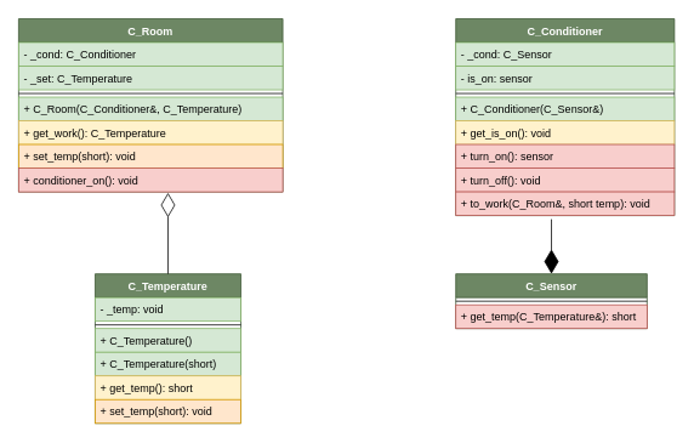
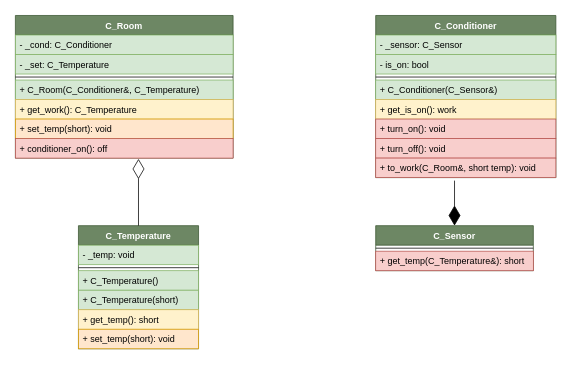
  <mxCell id="0" />
  <mxCell id="1" parent="0" />
  <mxCell id="2" value="C_Temperature" style="swimlane;fontStyle=1;align=center;verticalAlign=top;childLayout=stackLayout;horizontal=1;startSize=26;horizontalStack=0;resizeParent=1;resizeParentMax=0;resizeLast=0;collapsible=1;marginBottom=0;fillColor=#6d8764;strokeColor=#3A5431;fontColor=#ffffff;" vertex="1" parent="1"><mxGeometry x="104" y="300" width="160" height="164" as="geometry" /></mxCell>
  <mxCell id="3" value="- _temp: void" style="text;strokeColor=#82b366;fillColor=#d5e8d4;align=left;verticalAlign=top;spacingLeft=4;spacingRight=4;overflow=hidden;rotatable=0;points=[[0,0.5],[1,0.5]];portConstraint=eastwest;" vertex="1" parent="2"><mxGeometry y="26" width="160" height="26" as="geometry" /></mxCell>
  <mxCell id="4" value="" style="line;strokeWidth=1;fillColor=none;align=left;verticalAlign=middle;spacingTop=-1;spacingLeft=3;spacingRight=3;rotatable=0;labelPosition=right;points=[];portConstraint=eastwest;" vertex="1" parent="2"><mxGeometry y="52" width="160" height="8" as="geometry" /></mxCell>
  <mxCell id="5" value="+ C_Temperature()" style="text;strokeColor=#82b366;fillColor=#d5e8d4;align=left;verticalAlign=top;spacingLeft=4;spacingRight=4;overflow=hidden;rotatable=0;points=[[0,0.5],[1,0.5]];portConstraint=eastwest;" vertex="1" parent="2"><mxGeometry y="60" width="160" height="26" as="geometry" /></mxCell>
  <mxCell id="6" value="+ C_Temperature(short)" style="text;strokeColor=#82b366;fillColor=#d5e8d4;align=left;verticalAlign=top;spacingLeft=4;spacingRight=4;overflow=hidden;rotatable=0;points=[[0,0.5],[1,0.5]];portConstraint=eastwest;" vertex="1" parent="2"><mxGeometry y="86" width="160" height="26" as="geometry" /></mxCell>
  <mxCell id="7" value="+ get_temp(): short" style="text;strokeColor=#d6b656;fillColor=#fff2cc;align=left;verticalAlign=top;spacingLeft=4;spacingRight=4;overflow=hidden;rotatable=0;points=[[0,0.5],[1,0.5]];portConstraint=eastwest;" vertex="1" parent="2"><mxGeometry y="112" width="160" height="26" as="geometry" /></mxCell>
  <mxCell id="8" value="+ set_temp(short): void" style="text;strokeColor=#d79b00;fillColor=#ffe6cc;align=left;verticalAlign=top;spacingLeft=4;spacingRight=4;overflow=hidden;rotatable=0;points=[[0,0.5],[1,0.5]];portConstraint=eastwest;" vertex="1" parent="2"><mxGeometry y="138" width="160" height="26" as="geometry" /></mxCell>
  <mxCell id="9" value="C_Conditioner" style="swimlane;fontStyle=1;align=center;verticalAlign=top;childLayout=stackLayout;horizontal=1;startSize=26;horizontalStack=0;resizeParent=1;resizeParentMax=0;resizeLast=0;collapsible=1;marginBottom=0;fillColor=#6d8764;strokeColor=#3A5431;fontColor=#ffffff;" vertex="1" parent="1"><mxGeometry x="500" y="20" width="240" height="216" as="geometry" /></mxCell>
- <mxCell id="10" value="- _cond: C_Sensor&#10; " style="text;strokeColor=#82b366;fillColor=#d5e8d4;align=left;verticalAlign=top;spacingLeft=4;spacingRight=4;overflow=hidden;rotatable=0;points=[[0,0.5],[1,0.5]];portConstraint=eastwest;" vertex="1" parent="9"><mxGeometry y="26" width="240" height="26" as="geometry" /></mxCell>
- <mxCell id="11" value="- is_on: sensor" style="text;strokeColor=#82b366;fillColor=#d5e8d4;align=left;verticalAlign=top;spacingLeft=4;spacingRight=4;overflow=hidden;rotatable=0;points=[[0,0.5],[1,0.5]];portConstraint=eastwest;" vertex="1" parent="9"><mxGeometry y="52" width="240" height="26" as="geometry" /></mxCell>
+ <mxCell id="10" value="- _sensor: C_Sensor&#10; " style="text;strokeColor=#82b366;fillColor=#d5e8d4;align=left;verticalAlign=top;spacingLeft=4;spacingRight=4;overflow=hidden;rotatable=0;points=[[0,0.5],[1,0.5]];portConstraint=eastwest;" vertex="1" parent="9"><mxGeometry y="26" width="240" height="26" as="geometry" /></mxCell>
+ <mxCell id="11" value="- is_on: bool" style="text;strokeColor=#82b366;fillColor=#d5e8d4;align=left;verticalAlign=top;spacingLeft=4;spacingRight=4;overflow=hidden;rotatable=0;points=[[0,0.5],[1,0.5]];portConstraint=eastwest;" vertex="1" parent="9"><mxGeometry y="52" width="240" height="26" as="geometry" /></mxCell>
  <mxCell id="12" value="" style="line;strokeWidth=1;fillColor=none;align=left;verticalAlign=middle;spacingTop=-1;spacingLeft=3;spacingRight=3;rotatable=0;labelPosition=right;points=[];portConstraint=eastwest;" vertex="1" parent="9"><mxGeometry y="78" width="240" height="8" as="geometry" /></mxCell>
  <mxCell id="13" value="+ C_Conditioner(C_Sensor&amp;)" style="text;strokeColor=#82b366;fillColor=#d5e8d4;align=left;verticalAlign=top;spacingLeft=4;spacingRight=4;overflow=hidden;rotatable=0;points=[[0,0.5],[1,0.5]];portConstraint=eastwest;" vertex="1" parent="9"><mxGeometry y="86" width="240" height="26" as="geometry" /></mxCell>
- <mxCell id="14" value="+ get_is_on(): void" style="text;strokeColor=#d6b656;fillColor=#fff2cc;align=left;verticalAlign=top;spacingLeft=4;spacingRight=4;overflow=hidden;rotatable=0;points=[[0,0.5],[1,0.5]];portConstraint=eastwest;" vertex="1" parent="9"><mxGeometry y="112" width="240" height="26" as="geometry" /></mxCell>
- <mxCell id="15" value="+ turn_on(): sensor" style="text;strokeColor=#b85450;fillColor=#f8cecc;align=left;verticalAlign=top;spacingLeft=4;spacingRight=4;overflow=hidden;rotatable=0;points=[[0,0.5],[1,0.5]];portConstraint=eastwest;" vertex="1" parent="9"><mxGeometry y="138" width="240" height="26" as="geometry" /></mxCell>
+ <mxCell id="14" value="+ get_is_on(): work" style="text;strokeColor=#d6b656;fillColor=#fff2cc;align=left;verticalAlign=top;spacingLeft=4;spacingRight=4;overflow=hidden;rotatable=0;points=[[0,0.5],[1,0.5]];portConstraint=eastwest;" vertex="1" parent="9"><mxGeometry y="112" width="240" height="26" as="geometry" /></mxCell>
+ <mxCell id="15" value="+ turn_on(): void" style="text;strokeColor=#b85450;fillColor=#f8cecc;align=left;verticalAlign=top;spacingLeft=4;spacingRight=4;overflow=hidden;rotatable=0;points=[[0,0.5],[1,0.5]];portConstraint=eastwest;" vertex="1" parent="9"><mxGeometry y="138" width="240" height="26" as="geometry" /></mxCell>
  <mxCell id="16" value="+ turn_off(): void" style="text;strokeColor=#b85450;fillColor=#f8cecc;align=left;verticalAlign=top;spacingLeft=4;spacingRight=4;overflow=hidden;rotatable=0;points=[[0,0.5],[1,0.5]];portConstraint=eastwest;" vertex="1" parent="9"><mxGeometry y="164" width="240" height="26" as="geometry" /></mxCell>
  <mxCell id="17" value="+ to_work(C_Room&amp;, short temp): void" style="text;strokeColor=#b85450;fillColor=#f8cecc;align=left;verticalAlign=top;spacingLeft=4;spacingRight=4;overflow=hidden;rotatable=0;points=[[0,0.5],[1,0.5]];portConstraint=eastwest;" vertex="1" parent="9"><mxGeometry y="190" width="240" height="26" as="geometry" /></mxCell>
  <mxCell id="18" value="C_Sensor" style="swimlane;fontStyle=1;align=center;verticalAlign=top;childLayout=stackLayout;horizontal=1;startSize=26;horizontalStack=0;resizeParent=1;resizeParentMax=0;resizeLast=0;collapsible=1;marginBottom=0;fillColor=#6d8764;strokeColor=#3A5431;fontColor=#ffffff;" vertex="1" parent="1"><mxGeometry x="500" y="300" width="210" height="60" as="geometry" /></mxCell>
  <mxCell id="19" value="" style="line;strokeWidth=1;fillColor=none;align=left;verticalAlign=middle;spacingTop=-1;spacingLeft=3;spacingRight=3;rotatable=0;labelPosition=right;points=[];portConstraint=eastwest;" vertex="1" parent="18"><mxGeometry y="26" width="210" height="8" as="geometry" /></mxCell>
  <mxCell id="20" value="+ get_temp(C_Temperature&amp;): short" style="text;strokeColor=#b85450;fillColor=#f8cecc;align=left;verticalAlign=top;spacingLeft=4;spacingRight=4;overflow=hidden;rotatable=0;points=[[0,0.5],[1,0.5]];portConstraint=eastwest;" vertex="1" parent="18"><mxGeometry y="34" width="210" height="26" as="geometry" /></mxCell>
  <mxCell id="21" value="C_Room" style="swimlane;fontStyle=1;align=center;verticalAlign=top;childLayout=stackLayout;horizontal=1;startSize=26;horizontalStack=0;resizeParent=1;resizeParentMax=0;resizeLast=0;collapsible=1;marginBottom=0;fillColor=#6d8764;strokeColor=#3A5431;fontColor=#ffffff;" vertex="1" parent="1"><mxGeometry y="20" width="290" height="190" as="geometry" x="20" /></mxCell>
  <mxCell id="22" value="- _cond: C_Conditioner" style="text;strokeColor=#82b366;fillColor=#d5e8d4;align=left;verticalAlign=top;spacingLeft=4;spacingRight=4;overflow=hidden;rotatable=0;points=[[0,0.5],[1,0.5]];portConstraint=eastwest;" vertex="1" parent="21"><mxGeometry y="26" width="290" height="26" as="geometry" /></mxCell>
  <mxCell id="23" value="- _set: C_Temperature" style="text;strokeColor=#82b366;fillColor=#d5e8d4;align=left;verticalAlign=top;spacingLeft=4;spacingRight=4;overflow=hidden;rotatable=0;points=[[0,0.5],[1,0.5]];portConstraint=eastwest;" vertex="1" parent="21"><mxGeometry y="52" width="290" height="26" as="geometry" /></mxCell>
  <mxCell id="24" value="" style="line;strokeWidth=1;fillColor=none;align=left;verticalAlign=middle;spacingTop=-1;spacingLeft=3;spacingRight=3;rotatable=0;labelPosition=right;points=[];portConstraint=eastwest;" vertex="1" parent="21"><mxGeometry y="78" width="290" height="8" as="geometry" /></mxCell>
  <mxCell id="25" value="+ C_Room(C_Conditioner&amp;, C_Temperature)" style="text;strokeColor=#82b366;fillColor=#d5e8d4;align=left;verticalAlign=top;spacingLeft=4;spacingRight=4;overflow=hidden;rotatable=0;points=[[0,0.5],[1,0.5]];portConstraint=eastwest;" vertex="1" parent="21"><mxGeometry y="86" width="290" height="26" as="geometry" /></mxCell>
  <mxCell id="26" value="+ get_work(): C_Temperature" style="text;strokeColor=#d6b656;fillColor=#fff2cc;align=left;verticalAlign=top;spacingLeft=4;spacingRight=4;overflow=hidden;rotatable=0;points=[[0,0.5],[1,0.5]];portConstraint=eastwest;" vertex="1" parent="21"><mxGeometry y="112" width="290" height="26" as="geometry" /></mxCell>
  <mxCell id="27" value="+ set_temp(short): void" style="text;strokeColor=#d79b00;fillColor=#ffe6cc;align=left;verticalAlign=top;spacingLeft=4;spacingRight=4;overflow=hidden;rotatable=0;points=[[0,0.5],[1,0.5]];portConstraint=eastwest;" vertex="1" parent="21"><mxGeometry y="138" width="290" height="26" as="geometry" /></mxCell>
- <mxCell id="28" value="+ conditioner_on(): void" style="text;align=left;verticalAlign=top;spacingLeft=4;spacingRight=4;overflow=hidden;rotatable=0;points=[[0,0.5],[1,0.5]];portConstraint=eastwest;fillColor=#f8cecc;strokeColor=#b85450;" vertex="1" parent="21"><mxGeometry y="164" width="290" height="26" as="geometry" /></mxCell>
+ <mxCell id="28" value="+ conditioner_on(): off" style="text;align=left;verticalAlign=top;spacingLeft=4;spacingRight=4;overflow=hidden;rotatable=0;points=[[0,0.5],[1,0.5]];portConstraint=eastwest;fillColor=#f8cecc;strokeColor=#b85450;" vertex="1" parent="21"><mxGeometry y="164" width="290" height="26" as="geometry" /></mxCell>
  <mxCell id="29" value="" style="endArrow=diamondThin;endFill=1;endSize=24;html=1;entryX=0.5;entryY=0;entryDx=0;entryDy=0;" edge="1" parent="1" target="18"><mxGeometry width="160" relative="1" as="geometry"><mxPoint x="605" y="240" as="sourcePoint" /><mxPoint x="520" y="140" as="targetPoint" /></mxGeometry></mxCell>
  <mxCell id="30" value="" style="endArrow=diamondThin;endFill=0;endSize=24;html=1;exitX=0.5;exitY=0;exitDx=0;exitDy=0;" edge="1" parent="1" source="2"><mxGeometry width="160" relative="1" as="geometry"><mxPoint x="360" y="140" as="sourcePoint" /><mxPoint x="184" y="211" as="targetPoint" /></mxGeometry></mxCell>
